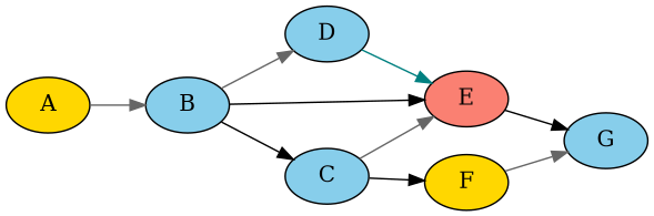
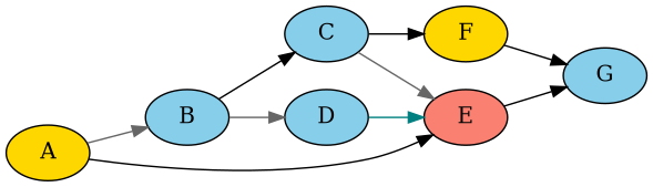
  digraph {
    rankdir=LR
    node [fillcolor=skyblue shape=ellipse style=filled]
    edge [color=gray40]
    n1 [fillcolor=gold label=A]
    n2 [label=B]
    n3 [label=C]
    n4 [label=D]
    n5 [fillcolor=salmon label=E]
    n6 [fillcolor=gold label=F]
    n7 [label=G]
    n1 -> n2
    n2 -> n3 [color=black]
    n2 -> n4
-   n2 -> n5 [color=black]
+   n1 -> n5 [color=black]
    n3 -> n5
    n3 -> n6 [color=black]
    n4 -> n5 [color=teal]
    n5 -> n7 [color=black]
-   n6 -> n7
+   n6 -> n7 [color=black]
  }
